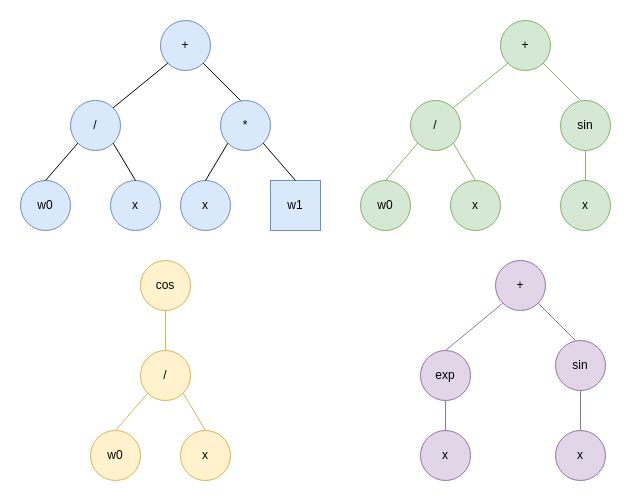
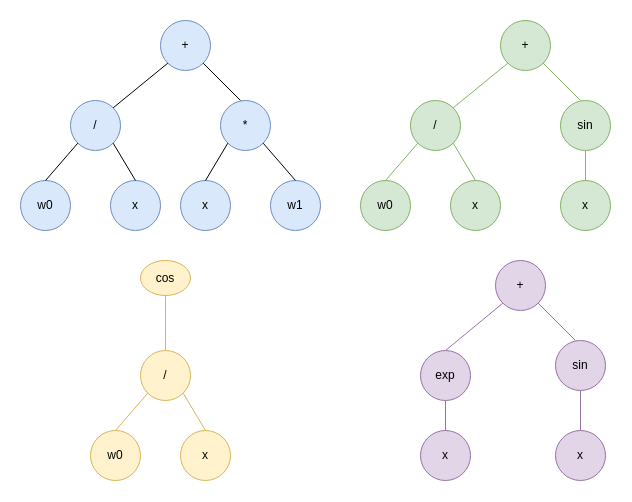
  <mxCell id="0" />
  <mxCell id="1" parent="0" />
  <mxCell id="2" value="w0" style="ellipse;whiteSpace=wrap;html=1;fillColor=#dae8fc;strokeColor=#6c8ebf;" vertex="1" parent="1"><mxGeometry x="20" y="180" width="50" height="50" as="geometry" /></mxCell>
  <mxCell id="3" value="x" style="ellipse;whiteSpace=wrap;html=1;fillColor=#dae8fc;strokeColor=#6c8ebf;" vertex="1" parent="1"><mxGeometry x="180" y="180" width="50" height="50" as="geometry" /></mxCell>
- <mxCell id="4" value="w1" style="whiteSpace=wrap;html=1;fillColor=#dae8fc;strokeColor=#6c8ebf;rounded=0;" vertex="1" parent="1"><mxGeometry x="270" y="180" width="50" height="50" as="geometry" /></mxCell>
+ <mxCell id="4" value="w1" style="ellipse;whiteSpace=wrap;html=1;fillColor=#dae8fc;strokeColor=#6c8ebf;" vertex="1" parent="1"><mxGeometry x="270" y="180" width="50" height="50" as="geometry" /></mxCell>
  <mxCell id="5" value="*" style="ellipse;whiteSpace=wrap;html=1;fillColor=#dae8fc;strokeColor=#6c8ebf;" vertex="1" parent="1"><mxGeometry x="220" y="100" width="50" height="50" as="geometry" /></mxCell>
  <mxCell id="6" value="" style="endArrow=none;html=1;rounded=0;exitX=0;exitY=1;exitDx=0;exitDy=0;entryX=0.5;entryY=0;entryDx=0;entryDy=0;endFill=0;" edge="1" parent="1" source="5" target="3"><mxGeometry width="50" height="50" relative="1" as="geometry"><mxPoint x="170" y="200" as="sourcePoint" /><mxPoint x="170" y="160" as="targetPoint" /></mxGeometry></mxCell>
  <mxCell id="7" value="" style="endArrow=none;html=1;rounded=0;entryX=1;entryY=1;entryDx=0;entryDy=0;exitX=0.5;exitY=0;exitDx=0;exitDy=0;" edge="1" parent="1" source="4" target="5"><mxGeometry width="50" height="50" relative="1" as="geometry"><mxPoint x="190" y="200" as="sourcePoint" /><mxPoint x="240" y="150" as="targetPoint" /></mxGeometry></mxCell>
  <mxCell id="8" value="+" style="ellipse;whiteSpace=wrap;html=1;fillColor=#dae8fc;strokeColor=#6c8ebf;" vertex="1" parent="1"><mxGeometry x="160" y="20" width="50" height="50" as="geometry" /></mxCell>
  <mxCell id="9" style="rounded=0;orthogonalLoop=1;jettySize=auto;html=1;exitX=1;exitY=1;exitDx=0;exitDy=0;entryX=0.4;entryY=0;entryDx=0;entryDy=0;entryPerimeter=0;endArrow=none;endFill=0;" edge="1" parent="1" source="8" target="5"><mxGeometry relative="1" as="geometry" /></mxCell>
  <mxCell id="10" value="/" style="ellipse;whiteSpace=wrap;html=1;fillColor=#dae8fc;strokeColor=#6c8ebf;" vertex="1" parent="1"><mxGeometry x="70" y="100" width="50" height="50" as="geometry" /></mxCell>
  <mxCell id="11" value="" style="endArrow=none;html=1;rounded=0;exitX=0;exitY=1;exitDx=0;exitDy=0;entryX=1;entryY=0;entryDx=0;entryDy=0;endFill=0;" edge="1" parent="1" source="8" target="10"><mxGeometry width="50" height="50" relative="1" as="geometry"><mxPoint x="192" y="130" as="sourcePoint" /><mxPoint x="160" y="167" as="targetPoint" /></mxGeometry></mxCell>
  <mxCell id="12" value="x" style="ellipse;whiteSpace=wrap;html=1;fillColor=#dae8fc;strokeColor=#6c8ebf;" vertex="1" parent="1"><mxGeometry x="110" y="180" width="50" height="50" as="geometry" /></mxCell>
  <mxCell id="13" value="" style="endArrow=none;html=1;rounded=0;exitX=0;exitY=1;exitDx=0;exitDy=0;entryX=0.5;entryY=0;entryDx=0;entryDy=0;endFill=0;" edge="1" parent="1" source="10" target="2"><mxGeometry width="50" height="50" relative="1" as="geometry"><mxPoint x="64" y="136" as="sourcePoint" /><mxPoint x="10" y="180" as="targetPoint" /></mxGeometry></mxCell>
  <mxCell id="14" value="" style="endArrow=none;html=1;rounded=0;exitX=1;exitY=1;exitDx=0;exitDy=0;entryX=0.5;entryY=0;entryDx=0;entryDy=0;endFill=0;" edge="1" parent="1" source="10" target="12"><mxGeometry width="50" height="50" relative="1" as="geometry"><mxPoint x="114" y="160" as="sourcePoint" /><mxPoint x="80" y="204" as="targetPoint" /></mxGeometry></mxCell>
  <mxCell id="15" value="w0" style="ellipse;whiteSpace=wrap;html=1;fillColor=#d5e8d4;strokeColor=#82b366;" vertex="1" parent="1"><mxGeometry x="360" y="180" width="50" height="50" as="geometry" /></mxCell>
  <mxCell id="16" value="x" style="ellipse;whiteSpace=wrap;html=1;fillColor=#d5e8d4;strokeColor=#82b366;" vertex="1" parent="1"><mxGeometry x="560" y="180" width="50" height="50" as="geometry" /></mxCell>
  <mxCell id="17" value="sin" style="ellipse;whiteSpace=wrap;html=1;fillColor=#d5e8d4;strokeColor=#82b366;" vertex="1" parent="1"><mxGeometry x="560" y="100" width="50" height="50" as="geometry" /></mxCell>
  <mxCell id="18" value="" style="endArrow=none;html=1;rounded=0;exitX=0.5;exitY=1;exitDx=0;exitDy=0;entryX=0.5;entryY=0;entryDx=0;entryDy=0;endFill=0;fillColor=#d5e8d4;strokeColor=#82b366;" edge="1" parent="1" source="17" target="16"><mxGeometry width="50" height="50" relative="1" as="geometry"><mxPoint x="510" y="200" as="sourcePoint" /><mxPoint x="510" y="160" as="targetPoint" /></mxGeometry></mxCell>
  <mxCell id="19" value="+" style="ellipse;whiteSpace=wrap;html=1;fillColor=#d5e8d4;strokeColor=#82b366;" vertex="1" parent="1"><mxGeometry x="500" y="20" width="50" height="50" as="geometry" /></mxCell>
  <mxCell id="20" style="rounded=0;orthogonalLoop=1;jettySize=auto;html=1;exitX=1;exitY=1;exitDx=0;exitDy=0;entryX=0.4;entryY=0;entryDx=0;entryDy=0;entryPerimeter=0;endArrow=none;endFill=0;fillColor=#d5e8d4;strokeColor=#82b366;" edge="1" parent="1" source="19" target="17"><mxGeometry relative="1" as="geometry" /></mxCell>
  <mxCell id="21" value="/" style="ellipse;whiteSpace=wrap;html=1;fillColor=#d5e8d4;strokeColor=#82b366;" vertex="1" parent="1"><mxGeometry x="410" y="100" width="50" height="50" as="geometry" /></mxCell>
  <mxCell id="22" value="" style="endArrow=none;html=1;rounded=0;exitX=0;exitY=1;exitDx=0;exitDy=0;entryX=1;entryY=0;entryDx=0;entryDy=0;endFill=0;fillColor=#d5e8d4;strokeColor=#82b366;" edge="1" parent="1" source="19" target="21"><mxGeometry width="50" height="50" relative="1" as="geometry"><mxPoint x="532" y="130" as="sourcePoint" /><mxPoint x="500" y="167" as="targetPoint" /></mxGeometry></mxCell>
  <mxCell id="23" value="x" style="ellipse;whiteSpace=wrap;html=1;fillColor=#d5e8d4;strokeColor=#82b366;" vertex="1" parent="1"><mxGeometry x="450" y="180" width="50" height="50" as="geometry" /></mxCell>
  <mxCell id="24" value="" style="endArrow=none;html=1;rounded=0;exitX=0;exitY=1;exitDx=0;exitDy=0;entryX=0.5;entryY=0;entryDx=0;entryDy=0;endFill=0;fillColor=#d5e8d4;strokeColor=#82b366;" edge="1" parent="1" source="21" target="15"><mxGeometry width="50" height="50" relative="1" as="geometry"><mxPoint x="404" y="136" as="sourcePoint" /><mxPoint x="350" y="180" as="targetPoint" /></mxGeometry></mxCell>
  <mxCell id="25" value="" style="endArrow=none;html=1;rounded=0;exitX=1;exitY=1;exitDx=0;exitDy=0;entryX=0.5;entryY=0;entryDx=0;entryDy=0;endFill=0;fillColor=#d5e8d4;strokeColor=#82b366;" edge="1" parent="1" source="21" target="23"><mxGeometry width="50" height="50" relative="1" as="geometry"><mxPoint x="454" y="160" as="sourcePoint" /><mxPoint x="420" y="204" as="targetPoint" /></mxGeometry></mxCell>
  <mxCell id="26" value="w0" style="ellipse;whiteSpace=wrap;html=1;fillColor=#fff2cc;strokeColor=#d6b656;" vertex="1" parent="1"><mxGeometry x="90" y="430" width="50" height="50" as="geometry" /></mxCell>
- <mxCell id="27" value="cos" style="ellipse;whiteSpace=wrap;html=1;fillColor=#fff2cc;strokeColor=#d6b656;" vertex="1" parent="1"><mxGeometry x="140" y="260" width="50" height="50" as="geometry" /></mxCell>
+ <mxCell id="27" value="cos" style="ellipse;whiteSpace=wrap;html=1;fillColor=#fff2cc;strokeColor=#d6b656;" vertex="1" parent="1"><mxGeometry x="140" y="260" width="50" height="35" as="geometry" /></mxCell>
  <mxCell id="28" value="/" style="ellipse;whiteSpace=wrap;html=1;fillColor=#fff2cc;strokeColor=#d6b656;" vertex="1" parent="1"><mxGeometry x="140" y="350" width="50" height="50" as="geometry" /></mxCell>
  <mxCell id="29" value="" style="endArrow=none;html=1;rounded=0;exitX=0.5;exitY=1;exitDx=0;exitDy=0;entryX=0.5;entryY=0;entryDx=0;entryDy=0;endFill=0;fillColor=#fff2cc;strokeColor=#d6b656;" edge="1" parent="1" source="27" target="28"><mxGeometry width="50" height="50" relative="1" as="geometry"><mxPoint x="262" y="380" as="sourcePoint" /><mxPoint x="230" y="417" as="targetPoint" /></mxGeometry></mxCell>
  <mxCell id="30" value="x" style="ellipse;whiteSpace=wrap;html=1;fillColor=#fff2cc;strokeColor=#d6b656;" vertex="1" parent="1"><mxGeometry x="180" y="430" width="50" height="50" as="geometry" /></mxCell>
  <mxCell id="31" value="" style="endArrow=none;html=1;rounded=0;exitX=0;exitY=1;exitDx=0;exitDy=0;entryX=0.5;entryY=0;entryDx=0;entryDy=0;endFill=0;fillColor=#fff2cc;strokeColor=#d6b656;" edge="1" parent="1" source="28" target="26"><mxGeometry width="50" height="50" relative="1" as="geometry"><mxPoint x="134" y="386" as="sourcePoint" /><mxPoint x="80" y="430" as="targetPoint" /></mxGeometry></mxCell>
  <mxCell id="32" value="" style="endArrow=none;html=1;rounded=0;exitX=1;exitY=1;exitDx=0;exitDy=0;entryX=0.5;entryY=0;entryDx=0;entryDy=0;endFill=0;fillColor=#fff2cc;strokeColor=#d6b656;" edge="1" parent="1" source="28" target="30"><mxGeometry width="50" height="50" relative="1" as="geometry"><mxPoint x="184" y="410" as="sourcePoint" /><mxPoint x="150" y="454" as="targetPoint" /></mxGeometry></mxCell>
  <mxCell id="33" value="x" style="ellipse;whiteSpace=wrap;html=1;fillColor=#e1d5e7;strokeColor=#9673a6;" vertex="1" parent="1"><mxGeometry x="555" y="430" width="50" height="50" as="geometry" /></mxCell>
  <mxCell id="34" value="sin" style="ellipse;whiteSpace=wrap;html=1;fillColor=#e1d5e7;strokeColor=#9673a6;" vertex="1" parent="1"><mxGeometry x="555" y="340" width="50" height="50" as="geometry" /></mxCell>
  <mxCell id="35" value="" style="endArrow=none;html=1;rounded=0;exitX=0.5;exitY=1;exitDx=0;exitDy=0;entryX=0.5;entryY=0;entryDx=0;entryDy=0;endFill=0;fillColor=#e1d5e7;strokeColor=#9673a6;" edge="1" parent="1" source="34" target="33"><mxGeometry width="50" height="50" relative="1" as="geometry"><mxPoint x="505" y="440" as="sourcePoint" /><mxPoint x="505" y="400" as="targetPoint" /></mxGeometry></mxCell>
  <mxCell id="36" value="+" style="ellipse;whiteSpace=wrap;html=1;fillColor=#e1d5e7;strokeColor=#9673a6;" vertex="1" parent="1"><mxGeometry x="495" y="260" width="50" height="50" as="geometry" /></mxCell>
  <mxCell id="37" style="rounded=0;orthogonalLoop=1;jettySize=auto;html=1;exitX=1;exitY=1;exitDx=0;exitDy=0;entryX=0.4;entryY=0;entryDx=0;entryDy=0;entryPerimeter=0;endArrow=none;endFill=0;fillColor=#e1d5e7;strokeColor=#9673a6;" edge="1" parent="1" source="36" target="34"><mxGeometry relative="1" as="geometry" /></mxCell>
  <mxCell id="38" value="" style="endArrow=none;html=1;rounded=0;exitX=0;exitY=1;exitDx=0;exitDy=0;entryX=0.5;entryY=0;entryDx=0;entryDy=0;endFill=0;fillColor=#e1d5e7;strokeColor=#9673a6;" edge="1" parent="1" source="36" target="40"><mxGeometry width="50" height="50" relative="1" as="geometry"><mxPoint x="527" y="370" as="sourcePoint" /><mxPoint x="447.678" y="347.322" as="targetPoint" /></mxGeometry></mxCell>
  <mxCell id="39" value="x" style="ellipse;whiteSpace=wrap;html=1;fillColor=#e1d5e7;strokeColor=#9673a6;" vertex="1" parent="1"><mxGeometry x="420" y="430" width="50" height="50" as="geometry" /></mxCell>
  <mxCell id="40" value="exp" style="ellipse;whiteSpace=wrap;html=1;fillColor=#e1d5e7;strokeColor=#9673a6;" vertex="1" parent="1"><mxGeometry x="420" y="350" width="50" height="50" as="geometry" /></mxCell>
  <mxCell id="41" value="" style="endArrow=none;html=1;rounded=0;exitX=0.5;exitY=1;exitDx=0;exitDy=0;entryX=0.5;entryY=0;entryDx=0;entryDy=0;endFill=0;fillColor=#e1d5e7;strokeColor=#9673a6;" edge="1" parent="1" source="40" target="39"><mxGeometry width="50" height="50" relative="1" as="geometry"><mxPoint x="370" y="450" as="sourcePoint" /><mxPoint x="370" y="410" as="targetPoint" /></mxGeometry></mxCell>
